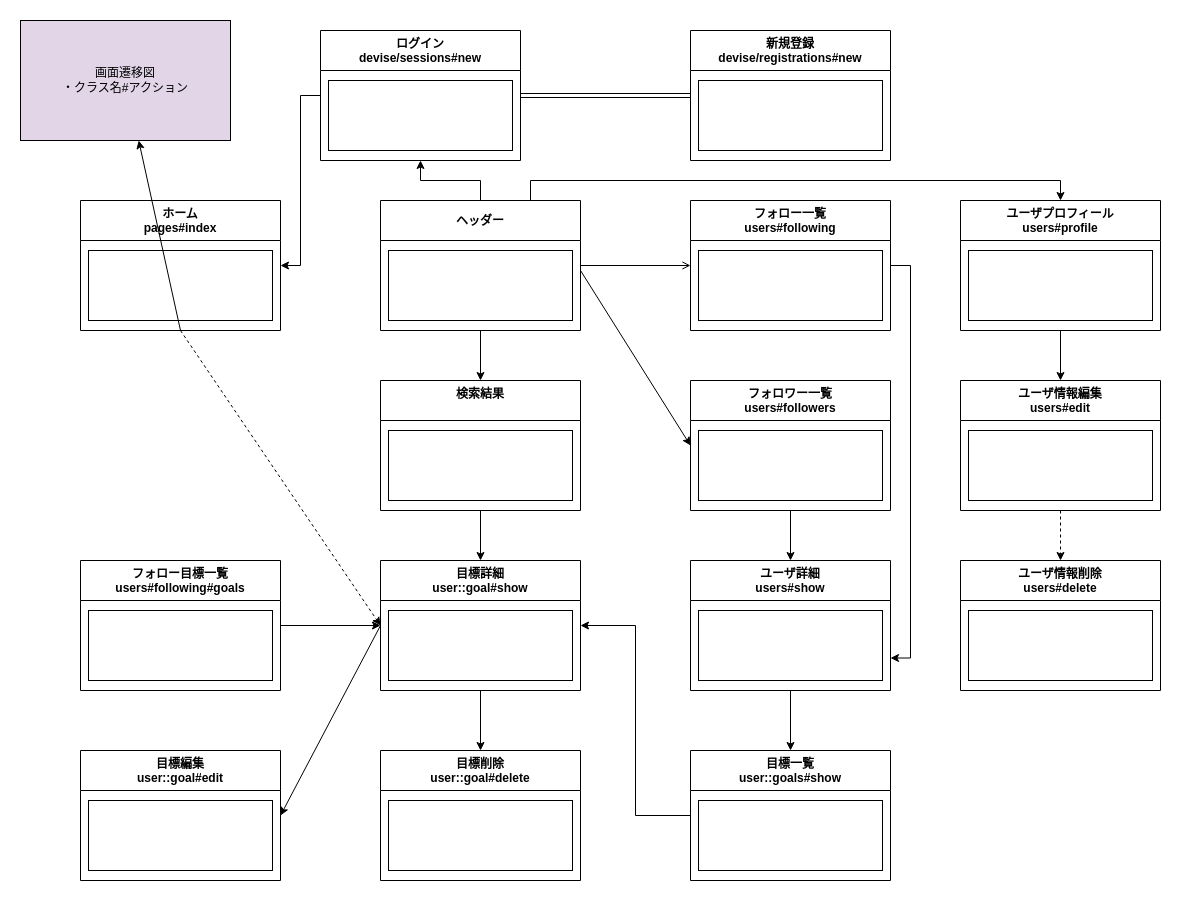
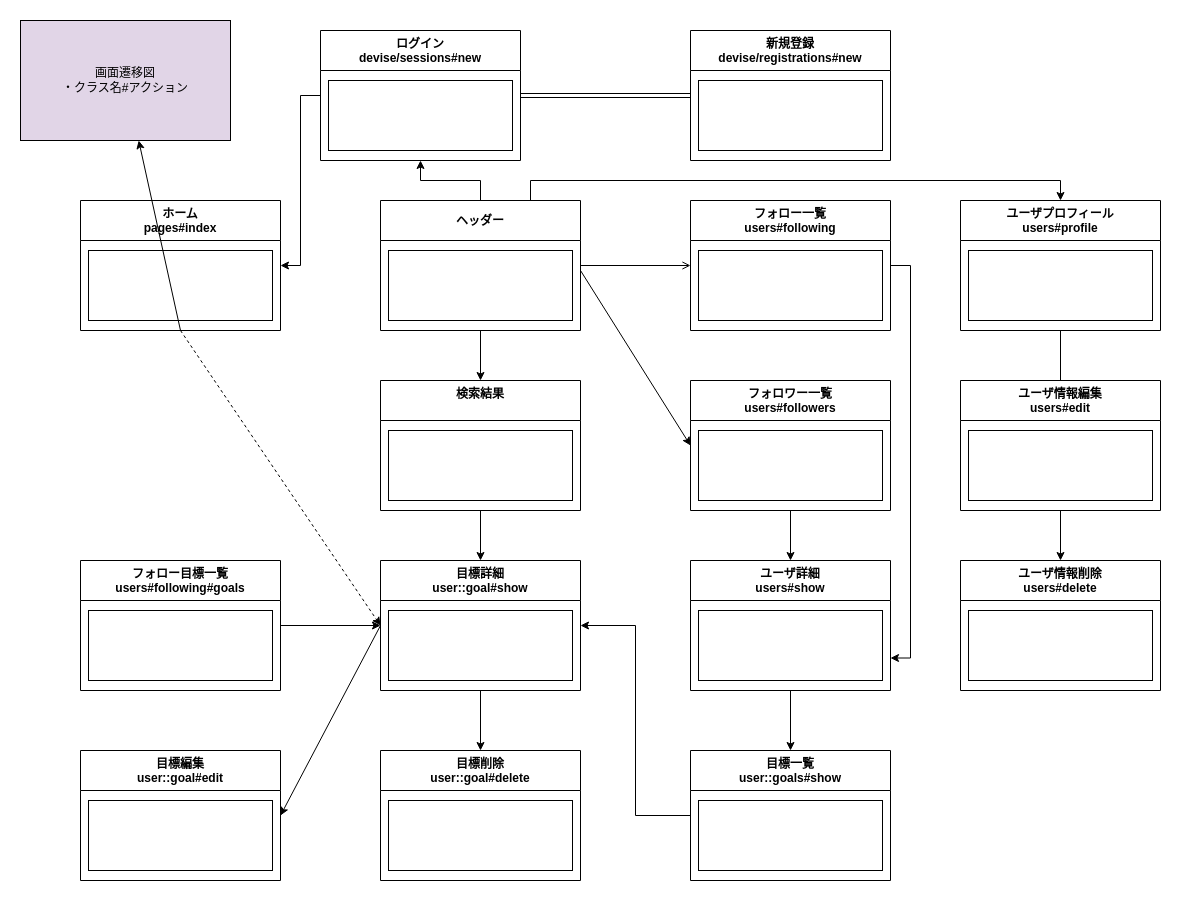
  <mxCell id="0" />
  <mxCell id="1" parent="0" />
  <mxCell id="2" value="" style="edgeStyle=orthogonalEdgeStyle;rounded=0;orthogonalLoop=1;jettySize=auto;html=1;entryX=1;entryY=0.5;entryDx=0;entryDy=0;" edge="1" parent="1" source="4" target="8"><mxGeometry relative="1" as="geometry" /></mxCell>
  <mxCell id="3" value="" style="edgeStyle=orthogonalEdgeStyle;rounded=0;orthogonalLoop=1;jettySize=auto;html=1;entryX=1;entryY=0.5;entryDx=0;entryDy=0;exitX=0;exitY=0.5;exitDx=0;exitDy=0;shape=link;" edge="1" parent="1" source="6" target="4"><mxGeometry relative="1" as="geometry"><mxPoint x="600" y="115" as="sourcePoint" /></mxGeometry></mxCell>
  <mxCell id="4" value="ログイン&#10;devise/sessions#new" style="swimlane;direction=east;startSize=40;" parent="1" vertex="1"><mxGeometry x="320" y="30" width="200" height="130" as="geometry"><mxRectangle x="300" y="190" width="90" height="23" as="alternateBounds" /></mxGeometry></mxCell>
  <mxCell id="5" value="" style="whiteSpace=wrap;html=1;direction=west;" parent="4" vertex="1"><mxGeometry x="8" y="50" width="184" height="70" as="geometry" /></mxCell>
  <mxCell id="6" value="新規登録&#10;devise/registrations#new" style="swimlane;direction=east;startSize=40;" parent="1" vertex="1"><mxGeometry x="690" y="30" width="200" height="130" as="geometry"><mxRectangle x="300" y="190" width="90" height="23" as="alternateBounds" /></mxGeometry></mxCell>
  <mxCell id="7" value="" style="whiteSpace=wrap;html=1;direction=west;" parent="6" vertex="1"><mxGeometry x="8" y="50" width="184" height="70" as="geometry" /></mxCell>
  <mxCell id="8" value="ホーム&#10;pages#index" style="swimlane;direction=east;startSize=40;" parent="1" vertex="1"><mxGeometry x="80" y="200" width="200" height="130" as="geometry"><mxRectangle x="300" y="190" width="90" height="23" as="alternateBounds" /></mxGeometry></mxCell>
  <mxCell id="9" value="" style="whiteSpace=wrap;html=1;direction=west;" parent="8" vertex="1"><mxGeometry x="8" y="50" width="184" height="70" as="geometry" /></mxCell>
  <mxCell id="10" value="ヘッダー" style="swimlane;direction=east;startSize=40;" parent="1" vertex="1"><mxGeometry x="380" y="200" width="200" height="130" as="geometry"><mxRectangle x="300" y="190" width="90" height="23" as="alternateBounds" /></mxGeometry></mxCell>
  <mxCell id="11" value="" style="whiteSpace=wrap;html=1;direction=west;" parent="10" vertex="1"><mxGeometry x="8" y="50" width="184" height="70" as="geometry" /></mxCell>
  <mxCell id="12" value="フォロー一覧&#10;users#following" style="swimlane;direction=east;startSize=40;" parent="1" vertex="1"><mxGeometry x="690" y="200" width="200" height="130" as="geometry"><mxRectangle x="300" y="190" width="90" height="23" as="alternateBounds" /></mxGeometry></mxCell>
  <mxCell id="13" value="" style="whiteSpace=wrap;html=1;direction=west;" parent="12" vertex="1"><mxGeometry x="8" y="50" width="184" height="70" as="geometry" /></mxCell>
  <mxCell id="14" value="フォロワー一覧&#10;users#followers" style="swimlane;direction=east;startSize=40;" parent="1" vertex="1"><mxGeometry x="690" y="380" width="200" height="130" as="geometry"><mxRectangle x="300" y="190" width="90" height="23" as="alternateBounds" /></mxGeometry></mxCell>
  <mxCell id="15" value="" style="whiteSpace=wrap;html=1;direction=west;" parent="14" vertex="1"><mxGeometry x="8" y="50" width="184" height="70" as="geometry" /></mxCell>
  <mxCell id="16" value="検索結果&#10;" style="swimlane;direction=east;startSize=40;" parent="1" vertex="1"><mxGeometry x="380" y="380" width="200" height="130" as="geometry"><mxRectangle x="300" y="190" width="90" height="23" as="alternateBounds" /></mxGeometry></mxCell>
  <mxCell id="17" value="" style="whiteSpace=wrap;html=1;direction=west;" parent="16" vertex="1"><mxGeometry x="8" y="50" width="184" height="70" as="geometry" /></mxCell>
  <mxCell id="18" value="目標詳細&#10;user::goal#show" style="swimlane;direction=east;startSize=40;" parent="1" vertex="1"><mxGeometry x="380" y="560" width="200" height="130" as="geometry"><mxRectangle x="300" y="190" width="90" height="23" as="alternateBounds" /></mxGeometry></mxCell>
  <mxCell id="19" value="" style="whiteSpace=wrap;html=1;direction=west;" parent="18" vertex="1"><mxGeometry x="8" y="50" width="184" height="70" as="geometry" /></mxCell>
  <mxCell id="20" value="画面遷移図&lt;br&gt;・クラス名#アクション&lt;br&gt;" style="rounded=0;whiteSpace=wrap;html=1;fillColor=#e1d5e7;" vertex="1" parent="1"><mxGeometry x="20" y="20" width="210" height="120" as="geometry" /></mxCell>
  <mxCell id="21" value="" style="edgeStyle=none;rounded=0;orthogonalLoop=1;jettySize=auto;html=1;entryX=1;entryY=0.5;entryDx=0;entryDy=0;exitX=0;exitY=0.5;exitDx=0;exitDy=0;" edge="1" parent="1" source="18" target="22"><mxGeometry relative="1" as="geometry" /></mxCell>
  <mxCell id="22" value="目標編集&#10;user::goal#edit" style="swimlane;direction=east;startSize=40;" vertex="1" parent="1"><mxGeometry x="80" y="750" width="200" height="130" as="geometry"><mxRectangle x="300" y="190" width="90" height="23" as="alternateBounds" /></mxGeometry></mxCell>
  <mxCell id="23" value="" style="whiteSpace=wrap;html=1;direction=west;" vertex="1" parent="22"><mxGeometry x="8" y="50" width="184" height="70" as="geometry" /></mxCell>
  <mxCell id="24" value="目標削除&#10;user::goal#delete" style="swimlane;direction=east;startSize=40;" vertex="1" parent="1"><mxGeometry x="380" y="750" width="200" height="130" as="geometry"><mxRectangle x="300" y="190" width="90" height="23" as="alternateBounds" /></mxGeometry></mxCell>
  <mxCell id="25" value="" style="whiteSpace=wrap;html=1;direction=west;" vertex="1" parent="24"><mxGeometry x="8" y="50" width="184" height="70" as="geometry" /></mxCell>
  <mxCell id="26" value="" style="edgeStyle=orthogonalEdgeStyle;rounded=0;orthogonalLoop=1;jettySize=auto;html=1;entryX=0.5;entryY=1;entryDx=0;entryDy=0;exitX=0.5;exitY=0;exitDx=0;exitDy=0;" edge="1" parent="1" source="10" target="4"><mxGeometry relative="1" as="geometry"><mxPoint x="400" y="290" as="sourcePoint" /><mxPoint x="560" y="220" as="targetPoint" /></mxGeometry></mxCell>
  <mxCell id="27" value="ユーザ詳細&#10;users#show" style="swimlane;direction=east;startSize=40;" vertex="1" parent="1"><mxGeometry x="690" y="560" width="200" height="130" as="geometry"><mxRectangle x="300" y="190" width="90" height="23" as="alternateBounds" /></mxGeometry></mxCell>
  <mxCell id="28" value="" style="whiteSpace=wrap;html=1;direction=west;" vertex="1" parent="27"><mxGeometry x="8" y="50" width="184" height="70" as="geometry" /></mxCell>
  <mxCell id="29" value="" style="edgeStyle=none;rounded=0;orthogonalLoop=1;jettySize=auto;html=1;entryX=0.5;entryY=0;entryDx=0;entryDy=0;exitX=0.5;exitY=1;exitDx=0;exitDy=0;" edge="1" parent="1" source="10" target="16"><mxGeometry relative="1" as="geometry" /></mxCell>
  <mxCell id="30" value="" style="edgeStyle=none;rounded=0;orthogonalLoop=1;jettySize=auto;html=1;entryX=0.5;entryY=0;entryDx=0;entryDy=0;exitX=0.5;exitY=1;exitDx=0;exitDy=0;" edge="1" parent="1" source="16" target="18"><mxGeometry relative="1" as="geometry"><mxPoint x="320" y="420" as="sourcePoint" /><mxPoint x="320" y="470" as="targetPoint" /></mxGeometry></mxCell>
  <mxCell id="31" value="" style="edgeStyle=none;rounded=0;orthogonalLoop=1;jettySize=auto;html=1;entryX=0;entryY=0.5;entryDx=0;entryDy=0;exitX=0.5;exitY=1;exitDx=0;exitDy=0;dashed=1;" edge="1" parent="1" source="8" target="18"><mxGeometry relative="1" as="geometry"><mxPoint x="390" y="455" as="sourcePoint" /><mxPoint x="290" y="455" as="targetPoint" /></mxGeometry></mxCell>
  <mxCell id="32" value="" style="edgeStyle=none;rounded=0;orthogonalLoop=1;jettySize=auto;html=1;exitX=0.5;exitY=1;exitDx=0;exitDy=0;" edge="1" parent="1" source="8" target="20"><mxGeometry relative="1" as="geometry"><mxPoint x="190" y="340" as="sourcePoint" /><mxPoint x="390" y="635" as="targetPoint" /></mxGeometry></mxCell>
  <mxCell id="33" value="" style="edgeStyle=none;rounded=0;orthogonalLoop=1;jettySize=auto;html=1;entryX=0;entryY=0.5;entryDx=0;entryDy=0;exitX=1;exitY=0.5;exitDx=0;exitDy=0;" edge="1" parent="1" target="18"><mxGeometry relative="1" as="geometry"><mxPoint x="280" y="625" as="sourcePoint" /><mxPoint x="190" y="570" as="targetPoint" /></mxGeometry></mxCell>
  <mxCell id="34" value="" style="edgeStyle=none;rounded=0;orthogonalLoop=1;jettySize=auto;html=1;entryX=0.5;entryY=0;entryDx=0;entryDy=0;exitX=0.5;exitY=1;exitDx=0;exitDy=0;" edge="1" parent="1" source="18" target="24"><mxGeometry relative="1" as="geometry"><mxPoint x="170" y="690" as="sourcePoint" /><mxPoint x="390" y="825" as="targetPoint" /></mxGeometry></mxCell>
  <mxCell id="35" value="" style="edgeStyle=none;rounded=0;orthogonalLoop=1;jettySize=auto;html=1;entryX=0;entryY=0.5;entryDx=0;entryDy=0;exitX=1;exitY=0.5;exitDx=0;exitDy=0;endArrow=open;" edge="1" parent="1" source="10" target="12"><mxGeometry relative="1" as="geometry"><mxPoint x="490" y="340" as="sourcePoint" /><mxPoint x="490" y="390" as="targetPoint" /></mxGeometry></mxCell>
  <mxCell id="36" value="" style="edgeStyle=none;rounded=0;orthogonalLoop=1;jettySize=auto;html=1;entryX=0;entryY=0.5;entryDx=0;entryDy=0;" edge="1" parent="1" target="14"><mxGeometry relative="1" as="geometry"><mxPoint x="580" y="270" as="sourcePoint" /><mxPoint x="700" y="275" as="targetPoint" /></mxGeometry></mxCell>
  <mxCell id="37" value="" style="edgeStyle=none;rounded=0;orthogonalLoop=1;jettySize=auto;html=1;entryX=0.5;entryY=0;entryDx=0;entryDy=0;exitX=0.5;exitY=1;exitDx=0;exitDy=0;" edge="1" parent="1" source="14" target="27"><mxGeometry relative="1" as="geometry"><mxPoint x="800" y="510" as="sourcePoint" /><mxPoint x="700" y="455" as="targetPoint" /></mxGeometry></mxCell>
  <mxCell id="38" value="" style="edgeStyle=orthogonalEdgeStyle;rounded=0;orthogonalLoop=1;jettySize=auto;html=1;entryX=1;entryY=0.75;entryDx=0;entryDy=0;exitX=1;exitY=0.5;exitDx=0;exitDy=0;" edge="1" parent="1" source="12" target="27"><mxGeometry relative="1" as="geometry"><mxPoint x="1040" y="320" as="sourcePoint" /><mxPoint x="1000" y="490" as="targetPoint" /></mxGeometry></mxCell>
  <mxCell id="39" value="フォロー目標一覧&#10;users#following#goals" style="swimlane;direction=east;startSize=40;" vertex="1" parent="1"><mxGeometry x="80" y="560" width="200" height="130" as="geometry"><mxRectangle x="300" y="190" width="90" height="23" as="alternateBounds" /></mxGeometry></mxCell>
  <mxCell id="40" value="" style="whiteSpace=wrap;html=1;direction=west;" vertex="1" parent="39"><mxGeometry x="8" y="50" width="184" height="70" as="geometry" /></mxCell>
  <mxCell id="41" value="目標一覧&#10;user::goals#show" style="swimlane;direction=east;startSize=40;" vertex="1" parent="1"><mxGeometry x="690" y="750" width="200" height="130" as="geometry"><mxRectangle x="300" y="190" width="90" height="23" as="alternateBounds" /></mxGeometry></mxCell>
  <mxCell id="42" value="" style="whiteSpace=wrap;html=1;direction=west;" vertex="1" parent="41"><mxGeometry x="8" y="50" width="184" height="70" as="geometry" /></mxCell>
  <mxCell id="43" value="" style="edgeStyle=none;rounded=0;orthogonalLoop=1;jettySize=auto;html=1;entryX=0.5;entryY=0;entryDx=0;entryDy=0;exitX=0.5;exitY=1;exitDx=0;exitDy=0;entryPerimeter=0;" edge="1" parent="1" source="27" target="41"><mxGeometry relative="1" as="geometry"><mxPoint x="800" y="520" as="sourcePoint" /><mxPoint x="800" y="570" as="targetPoint" /></mxGeometry></mxCell>
  <mxCell id="44" value="ユーザプロフィール&#10;users#profile" style="swimlane;direction=east;startSize=40;" vertex="1" parent="1"><mxGeometry x="960" y="200" width="200" height="130" as="geometry"><mxRectangle x="300" y="190" width="90" height="23" as="alternateBounds" /></mxGeometry></mxCell>
  <mxCell id="45" value="" style="whiteSpace=wrap;html=1;direction=west;" vertex="1" parent="44"><mxGeometry x="8" y="50" width="184" height="70" as="geometry" /></mxCell>
  <mxCell id="46" value="" style="edgeStyle=orthogonalEdgeStyle;rounded=0;orthogonalLoop=1;jettySize=auto;html=1;entryX=0.5;entryY=0;entryDx=0;entryDy=0;exitX=0.75;exitY=0;exitDx=0;exitDy=0;" edge="1" parent="1" source="10" target="44"><mxGeometry relative="1" as="geometry"><mxPoint x="900" y="275" as="sourcePoint" /><mxPoint x="900" y="667.5" as="targetPoint" /><Array as="points"><mxPoint x="530" y="180" /><mxPoint x="1060" y="180" /></Array></mxGeometry></mxCell>
  <mxCell id="47" value="ユーザ情報編集&#10;users#edit" style="swimlane;direction=east;startSize=40;" vertex="1" parent="1"><mxGeometry x="960" y="380" width="200" height="130" as="geometry"><mxRectangle x="300" y="190" width="90" height="23" as="alternateBounds" /></mxGeometry></mxCell>
  <mxCell id="48" value="" style="whiteSpace=wrap;html=1;direction=west;" vertex="1" parent="47"><mxGeometry x="8" y="50" width="184" height="70" as="geometry" /></mxCell>
- <mxCell id="49" value="" style="edgeStyle=none;rounded=0;orthogonalLoop=1;jettySize=auto;html=1;entryX=0.5;entryY=0;entryDx=0;entryDy=0;exitX=0.5;exitY=1;exitDx=0;exitDy=0;" edge="1" parent="1" source="44" target="47"><mxGeometry relative="1" as="geometry"><mxPoint x="590" y="275" as="sourcePoint" /><mxPoint x="700" y="275" as="targetPoint" /></mxGeometry></mxCell>
+ <mxCell id="49" value="" style="edgeStyle=none;rounded=0;orthogonalLoop=1;jettySize=auto;html=1;entryX=0.5;entryY=0;entryDx=0;entryDy=0;exitX=0.5;exitY=1;exitDx=0;exitDy=0;endArrow=none;" edge="1" parent="1" source="44" target="47"><mxGeometry relative="1" as="geometry"><mxPoint x="590" y="275" as="sourcePoint" /><mxPoint x="700" y="275" as="targetPoint" /></mxGeometry></mxCell>
  <mxCell id="50" value="ユーザ情報削除&#10;users#delete" style="swimlane;direction=east;startSize=40;" vertex="1" parent="1"><mxGeometry x="960" y="560" width="200" height="130" as="geometry"><mxRectangle x="300" y="190" width="90" height="23" as="alternateBounds" /></mxGeometry></mxCell>
  <mxCell id="51" value="" style="whiteSpace=wrap;html=1;direction=west;" vertex="1" parent="50"><mxGeometry x="8" y="50" width="184" height="70" as="geometry" /></mxCell>
- <mxCell id="52" value="" style="edgeStyle=none;rounded=0;orthogonalLoop=1;jettySize=auto;html=1;entryX=0.5;entryY=0;entryDx=0;entryDy=0;exitX=0.5;exitY=1;exitDx=0;exitDy=0;dashed=1;" edge="1" parent="1" source="47" target="50"><mxGeometry relative="1" as="geometry"><mxPoint x="1070" y="340" as="sourcePoint" /><mxPoint x="1070" y="390" as="targetPoint" /></mxGeometry></mxCell>
+ <mxCell id="52" value="" style="edgeStyle=none;rounded=0;orthogonalLoop=1;jettySize=auto;html=1;entryX=0.5;entryY=0;entryDx=0;entryDy=0;exitX=0.5;exitY=1;exitDx=0;exitDy=0;" edge="1" parent="1" source="47" target="50"><mxGeometry relative="1" as="geometry"><mxPoint x="1070" y="340" as="sourcePoint" /><mxPoint x="1070" y="390" as="targetPoint" /></mxGeometry></mxCell>
  <mxCell id="53" value="" style="edgeStyle=orthogonalEdgeStyle;rounded=0;orthogonalLoop=1;jettySize=auto;html=1;entryX=1;entryY=0.5;entryDx=0;entryDy=0;exitX=0;exitY=0.5;exitDx=0;exitDy=0;" edge="1" parent="1" source="41" target="18"><mxGeometry relative="1" as="geometry"><mxPoint x="490" y="210" as="sourcePoint" /><mxPoint x="430" y="170" as="targetPoint" /></mxGeometry></mxCell>
